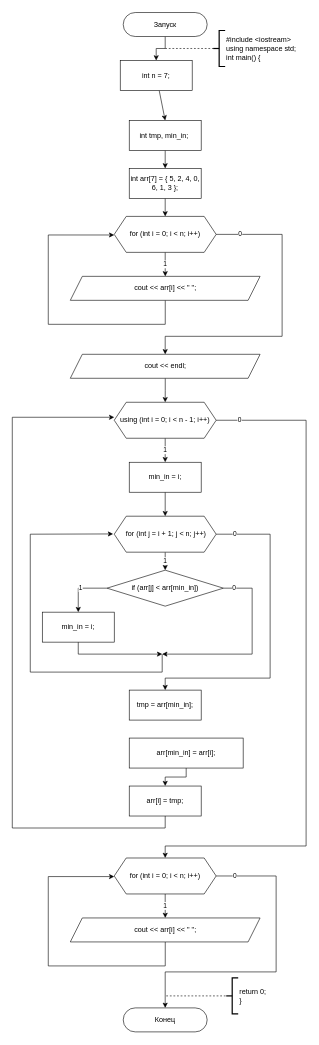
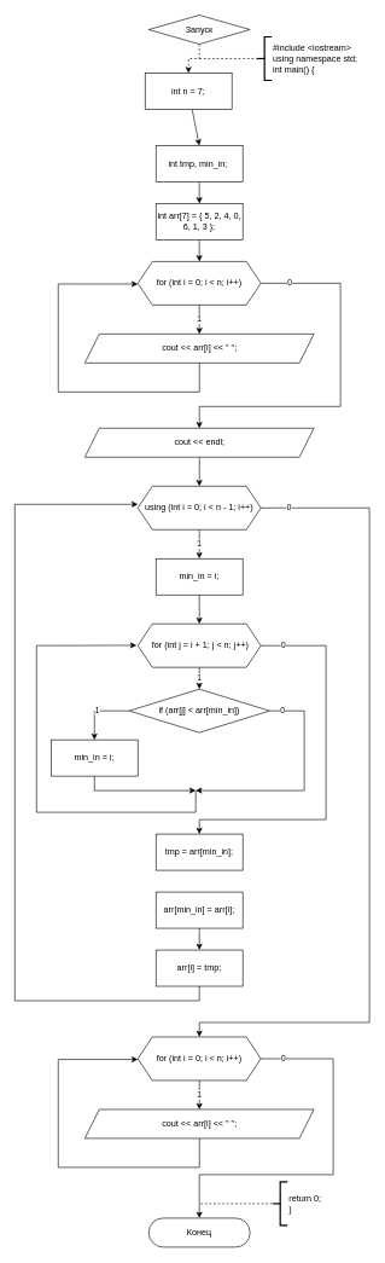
  <mxCell id="0" />
  <mxCell id="1" parent="0" />
- <mxCell id="2" style="edgeStyle=orthogonalEdgeStyle;rounded=0;orthogonalLoop=1;jettySize=auto;html=1;" parent="1" source="3" target="5" edge="1"><mxGeometry relative="1" as="geometry" /></mxCell>
- <mxCell id="3" value="Запуск" style="rounded=1;whiteSpace=wrap;html=1;arcSize=50;" parent="1" vertex="1"><mxGeometry x="205" y="20" width="140" height="40" as="geometry" /></mxCell>
+ <mxCell id="2" style="edgeStyle=orthogonalEdgeStyle;rounded=0;orthogonalLoop=1;jettySize=auto;html=1;dashed=1;" parent="1" source="3" target="5" edge="1"><mxGeometry relative="1" as="geometry" /></mxCell>
+ <mxCell id="3" value="Запуск" style="rhombus;whiteSpace=wrap;html=1;arcSize=50;" parent="1" vertex="1"><mxGeometry x="205" y="20" width="140" height="40" as="geometry" /></mxCell>
  <mxCell id="4" style="edgeStyle=none;html=1;" parent="1" source="5" edge="1"><mxGeometry relative="1" as="geometry"><mxPoint x="275" y="200" as="targetPoint" /></mxGeometry></mxCell>
  <mxCell id="5" value="int n = 7;" style="rounded=0;whiteSpace=wrap;html=1;" parent="1" vertex="1"><mxGeometry x="200" y="100" width="120" height="50" as="geometry" /></mxCell>
  <mxCell id="6" value="#include &amp;lt;iostream&amp;gt;&lt;br&gt;using namespace std;&lt;br&gt;int main() {" style="strokeWidth=2;html=1;shape=mxgraph.flowchart.annotation_2;align=left;labelPosition=right;pointerEvents=1;" parent="1" vertex="1"><mxGeometry x="355" y="50" width="20" height="60" as="geometry" /></mxCell>
  <mxCell id="7" value="" style="endArrow=none;dashed=1;html=1;entryX=0;entryY=0.5;entryDx=0;entryDy=0;entryPerimeter=0;" parent="1" target="6" edge="1"><mxGeometry width="50" height="50" relative="1" as="geometry"><mxPoint x="275" y="80" as="sourcePoint" /><mxPoint x="365" y="70" as="targetPoint" /></mxGeometry></mxCell>
  <mxCell id="8" value="Конец" style="rounded=1;whiteSpace=wrap;html=1;arcSize=50;" parent="1" vertex="1"><mxGeometry x="205" y="1680" width="140" height="40" as="geometry" /></mxCell>
  <mxCell id="9" value="return 0;&lt;br&gt;}" style="strokeWidth=2;html=1;shape=mxgraph.flowchart.annotation_2;align=left;labelPosition=right;pointerEvents=1;" parent="1" vertex="1"><mxGeometry x="376.75" y="1630" width="20" height="60" as="geometry" /></mxCell>
  <mxCell id="10" value="" style="endArrow=none;dashed=1;html=1;entryX=0;entryY=0.5;entryDx=0;entryDy=0;entryPerimeter=0;" parent="1" edge="1"><mxGeometry width="50" height="50" relative="1" as="geometry"><mxPoint x="276.75" y="1660" as="sourcePoint" /><mxPoint x="376.75" y="1660" as="targetPoint" /></mxGeometry></mxCell>
  <mxCell id="11" style="edgeStyle=none;html=1;" parent="1" source="12" edge="1"><mxGeometry relative="1" as="geometry"><mxPoint x="275" y="280" as="targetPoint" /></mxGeometry></mxCell>
  <mxCell id="12" value="int tmp, min_in;&amp;nbsp;" style="rounded=0;whiteSpace=wrap;html=1;" parent="1" vertex="1"><mxGeometry x="215" y="200" width="120" height="50" as="geometry" /></mxCell>
  <mxCell id="13" style="edgeStyle=orthogonalEdgeStyle;html=1;" parent="1" source="14" target="17" edge="1"><mxGeometry relative="1" as="geometry" /></mxCell>
  <mxCell id="14" value="int arr[7] = { 5, 2, 4, 0, 6, 1, 3 };" style="rounded=0;whiteSpace=wrap;html=1;" parent="1" vertex="1"><mxGeometry x="215" y="280" width="120" height="50" as="geometry" /></mxCell>
  <mxCell id="15" value="1" style="edgeStyle=orthogonalEdgeStyle;html=1;rounded=0;" parent="1" source="17" target="19" edge="1"><mxGeometry relative="1" as="geometry" /></mxCell>
  <mxCell id="16" value="0" style="edgeStyle=orthogonalEdgeStyle;rounded=0;html=1;" parent="1" source="17" target="21" edge="1"><mxGeometry x="-0.842" relative="1" as="geometry"><Array as="points"><mxPoint x="470" y="390" /><mxPoint x="470" y="560" /><mxPoint x="275" y="560" /></Array><mxPoint as="offset" /></mxGeometry></mxCell>
  <mxCell id="17" value="for (int i = 0; i &amp;lt; n; i++)" style="shape=hexagon;perimeter=hexagonPerimeter2;whiteSpace=wrap;html=1;fixedSize=1;" parent="1" vertex="1"><mxGeometry x="190" y="360" width="170" height="60" as="geometry" /></mxCell>
  <mxCell id="18" style="edgeStyle=orthogonalEdgeStyle;rounded=0;html=1;entryX=0;entryY=0.517;entryDx=0;entryDy=0;entryPerimeter=0;" parent="1" source="19" target="17" edge="1"><mxGeometry relative="1" as="geometry"><Array as="points"><mxPoint x="275" y="540" /><mxPoint x="80" y="540" /><mxPoint x="80" y="391" /></Array></mxGeometry></mxCell>
  <mxCell id="19" value="cout &amp;lt;&amp;lt; arr[i] &amp;lt;&amp;lt; &quot; &quot;;" style="shape=parallelogram;perimeter=parallelogramPerimeter;whiteSpace=wrap;html=1;fixedSize=1;" parent="1" vertex="1"><mxGeometry x="116.75" y="460" width="316.5" height="40" as="geometry" /></mxCell>
  <mxCell id="20" style="edgeStyle=orthogonalEdgeStyle;rounded=0;html=1;" parent="1" source="21" target="24" edge="1"><mxGeometry relative="1" as="geometry" /></mxCell>
  <mxCell id="21" value="cout &amp;lt;&amp;lt; endl;" style="shape=parallelogram;perimeter=parallelogramPerimeter;whiteSpace=wrap;html=1;fixedSize=1;" parent="1" vertex="1"><mxGeometry x="116.75" y="590" width="316.5" height="40" as="geometry" /></mxCell>
  <mxCell id="22" value="1" style="edgeStyle=orthogonalEdgeStyle;rounded=0;html=1;" parent="1" source="24" target="26" edge="1"><mxGeometry relative="1" as="geometry" /></mxCell>
  <mxCell id="23" value="0" style="edgeStyle=orthogonalEdgeStyle;rounded=0;html=1;" parent="1" source="24" target="43" edge="1"><mxGeometry x="-0.93" relative="1" as="geometry"><Array as="points"><mxPoint x="510" y="700" /><mxPoint x="510" y="1410" /><mxPoint x="275" y="1410" /></Array><mxPoint as="offset" /></mxGeometry></mxCell>
  <mxCell id="24" value="using (int i = 0; i &amp;lt; n - 1; i++)" style="shape=hexagon;perimeter=hexagonPerimeter2;whiteSpace=wrap;html=1;fixedSize=1;" parent="1" vertex="1"><mxGeometry x="190" y="670" width="170" height="60" as="geometry" /></mxCell>
  <mxCell id="25" style="edgeStyle=orthogonalEdgeStyle;rounded=0;html=1;" parent="1" source="26" target="29" edge="1"><mxGeometry relative="1" as="geometry" /></mxCell>
  <mxCell id="26" value="min_in = i;" style="rounded=0;whiteSpace=wrap;html=1;" parent="1" vertex="1"><mxGeometry x="215" y="770" width="120" height="50" as="geometry" /></mxCell>
  <mxCell id="27" value="1" style="edgeStyle=orthogonalEdgeStyle;rounded=0;html=1;" parent="1" source="29" target="32" edge="1"><mxGeometry relative="1" as="geometry" /></mxCell>
  <mxCell id="28" value="0" style="edgeStyle=orthogonalEdgeStyle;rounded=0;html=1;" parent="1" source="29" target="36" edge="1"><mxGeometry x="-0.886" relative="1" as="geometry"><Array as="points"><mxPoint x="450" y="890" /><mxPoint x="450" y="1130" /><mxPoint x="275" y="1130" /></Array><mxPoint x="1" as="offset" /></mxGeometry></mxCell>
  <mxCell id="29" value="&amp;nbsp;for (int j = i + 1; j &amp;lt; n; j++)" style="shape=hexagon;perimeter=hexagonPerimeter2;whiteSpace=wrap;html=1;fixedSize=1;" parent="1" vertex="1"><mxGeometry x="190" y="860" width="170" height="60" as="geometry" /></mxCell>
  <mxCell id="30" value="1" style="edgeStyle=orthogonalEdgeStyle;rounded=0;html=1;" parent="1" source="32" target="34" edge="1"><mxGeometry relative="1" as="geometry"><Array as="points"><mxPoint x="130" y="980" /></Array></mxGeometry></mxCell>
  <mxCell id="31" value="0" style="edgeStyle=orthogonalEdgeStyle;rounded=0;html=1;" parent="1" source="32" edge="1"><mxGeometry x="-0.883" relative="1" as="geometry"><mxPoint x="270" y="1090" as="targetPoint" /><Array as="points"><mxPoint x="420" y="980" /><mxPoint x="420" y="1090" /></Array><mxPoint as="offset" /></mxGeometry></mxCell>
  <mxCell id="32" value="if (arr[j] &amp;lt; arr[min_in])" style="rhombus;whiteSpace=wrap;html=1;" parent="1" vertex="1"><mxGeometry x="178" y="950" width="194" height="60" as="geometry" /></mxCell>
  <mxCell id="33" style="edgeStyle=orthogonalEdgeStyle;rounded=0;html=1;" parent="1" source="34" edge="1"><mxGeometry relative="1" as="geometry"><mxPoint x="270" y="1090" as="targetPoint" /><Array as="points"><mxPoint x="130" y="1090" /></Array></mxGeometry></mxCell>
  <mxCell id="34" value="min_in = i;" style="rounded=0;whiteSpace=wrap;html=1;" parent="1" vertex="1"><mxGeometry x="70" y="1020" width="120" height="50" as="geometry" /></mxCell>
  <mxCell id="35" value="" style="endArrow=classic;html=1;rounded=0;entryX=-0.011;entryY=0.493;entryDx=0;entryDy=0;entryPerimeter=0;" parent="1" target="29" edge="1"><mxGeometry width="50" height="50" relative="1" as="geometry"><mxPoint x="270" y="1090" as="sourcePoint" /><mxPoint x="370" y="1060" as="targetPoint" /><Array as="points"><mxPoint x="270" y="1120" /><mxPoint x="50" y="1120" /><mxPoint x="50" y="890" /></Array></mxGeometry></mxCell>
  <mxCell id="36" value="tmp = arr[min_in];" style="rounded=0;whiteSpace=wrap;html=1;" parent="1" vertex="1"><mxGeometry x="215" y="1150" width="120" height="50" as="geometry" /></mxCell>
  <mxCell id="37" style="edgeStyle=orthogonalEdgeStyle;rounded=0;html=1;" parent="1" source="38" target="40" edge="1"><mxGeometry relative="1" as="geometry" /></mxCell>
- <mxCell id="38" value="arr[min_in] = arr[i];" style="rounded=0;whiteSpace=wrap;html=1;" parent="1" vertex="1"><mxGeometry x="215" y="1230" width="190" height="50" as="geometry" /></mxCell>
+ <mxCell id="38" value="arr[min_in] = arr[i];" style="rounded=0;whiteSpace=wrap;html=1;" parent="1" vertex="1"><mxGeometry x="215" y="1230" width="120" height="50" as="geometry" /></mxCell>
  <mxCell id="39" style="edgeStyle=orthogonalEdgeStyle;html=1;rounded=0;entryX=0;entryY=0.417;entryDx=0;entryDy=0;entryPerimeter=0;" parent="1" source="40" target="24" edge="1"><mxGeometry relative="1" as="geometry"><mxPoint x="90" y="690" as="targetPoint" /><Array as="points"><mxPoint x="275" y="1380" /><mxPoint x="20" y="1380" /><mxPoint x="20" y="695" /></Array></mxGeometry></mxCell>
  <mxCell id="40" value="arr[i] = tmp;" style="rounded=0;whiteSpace=wrap;html=1;" parent="1" vertex="1"><mxGeometry x="215" y="1310" width="120" height="50" as="geometry" /></mxCell>
  <mxCell id="41" value="1" style="edgeStyle=orthogonalEdgeStyle;html=1;rounded=0;" parent="1" source="43" target="45" edge="1"><mxGeometry relative="1" as="geometry" /></mxCell>
  <mxCell id="42" value="0" style="edgeStyle=orthogonalEdgeStyle;rounded=0;html=1;" parent="1" source="43" target="8" edge="1"><mxGeometry x="-0.881" relative="1" as="geometry"><Array as="points"><mxPoint x="460" y="1460" /><mxPoint x="460" y="1620" /><mxPoint x="275" y="1620" /></Array><mxPoint x="1" as="offset" /></mxGeometry></mxCell>
  <mxCell id="43" value="for (int i = 0; i &amp;lt; n; i++)" style="shape=hexagon;perimeter=hexagonPerimeter2;whiteSpace=wrap;html=1;fixedSize=1;" parent="1" vertex="1"><mxGeometry x="190" y="1430" width="170" height="60" as="geometry" /></mxCell>
  <mxCell id="44" style="edgeStyle=orthogonalEdgeStyle;rounded=0;html=1;entryX=0;entryY=0.517;entryDx=0;entryDy=0;entryPerimeter=0;" parent="1" source="45" target="43" edge="1"><mxGeometry relative="1" as="geometry"><Array as="points"><mxPoint x="275" y="1610" /><mxPoint x="80" y="1610" /><mxPoint x="80" y="1461" /></Array></mxGeometry></mxCell>
  <mxCell id="45" value="cout &amp;lt;&amp;lt; arr[i] &amp;lt;&amp;lt; &quot; &quot;;" style="shape=parallelogram;perimeter=parallelogramPerimeter;whiteSpace=wrap;html=1;fixedSize=1;" parent="1" vertex="1"><mxGeometry x="116.75" y="1530" width="316.5" height="40" as="geometry" /></mxCell>
